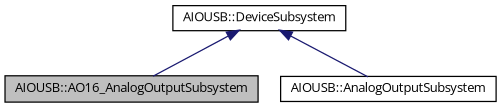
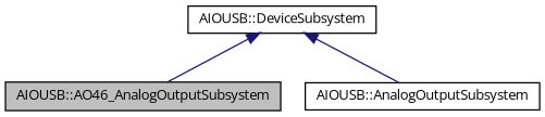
  digraph {
    fontname="Open Sans"
    node [color=black fillcolor=white fontname="Open Sans" fontsize=10 shape=record style=filled]
    edge [color=midnightblue dir=back fontname="Open Sans" fontsize=10 labelfontname=FreeSans labelfontsize=10 style=solid]
-   n1 [fillcolor=grey75 fontcolor=black height=0.2 label="AIOUSB::AO16_AnalogOutputSubsystem" width=0.4]
+   n1 [fillcolor=grey75 fontcolor=black height=0.2 label="AIOUSB::AO46_AnalogOutputSubsystem" width=0.4]
    n2 [height=0.2 label="AIOUSB::AnalogOutputSubsystem" width=0.4]
    n3 [height=0.2 label="AIOUSB::DeviceSubsystem" width=0.4]
    n3 -> n1
    n3 -> n2
  }
